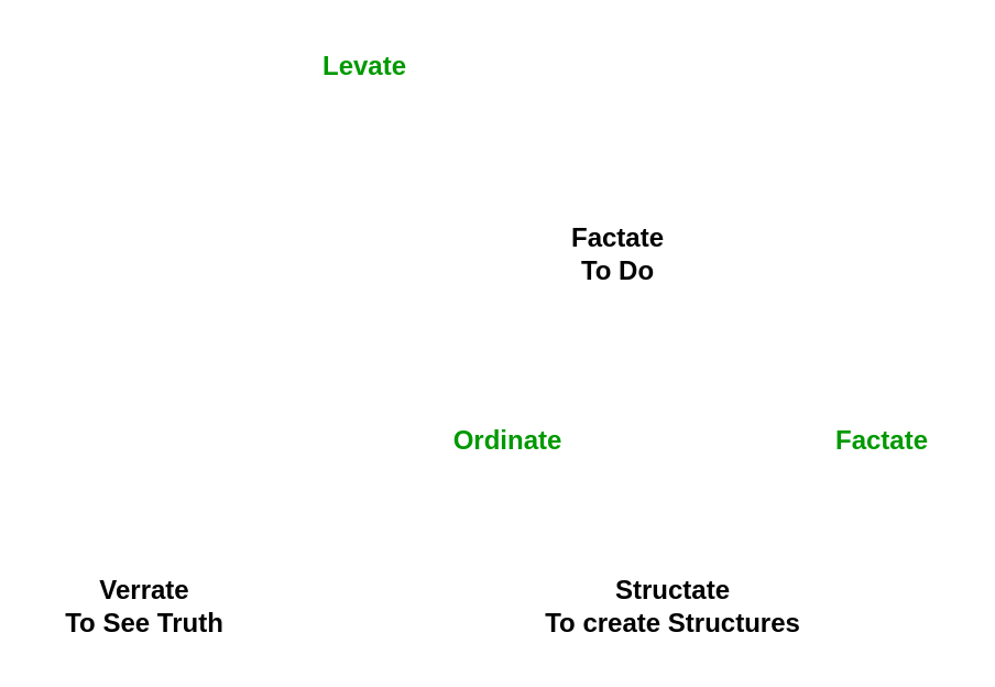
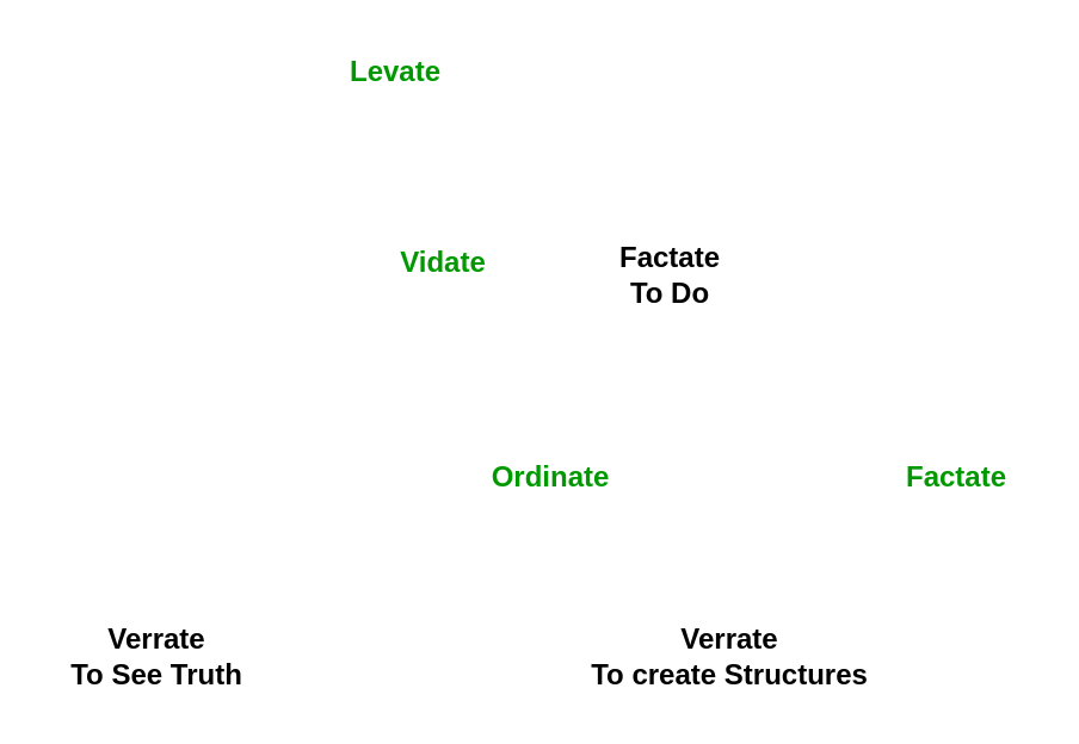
  <mxCell id="0" />
  <mxCell id="1" parent="0" />
  <mxCell id="2" value="Levate" style="text;html=1;align=center;verticalAlign=middle;resizable=0;points=[];autosize=1;fontStyle=1;fontColor=#009900;" vertex="1" parent="1"><mxGeometry x="140" y="20" width="50" height="20" as="geometry" /></mxCell>
+ <mxCell id="3" value="Vidate" style="text;html=1;align=center;verticalAlign=middle;resizable=0;points=[];autosize=1;fontStyle=1;fontColor=#009900;" vertex="1" parent="1"><mxGeometry x="160" y="100" width="50" height="20" as="geometry" /></mxCell>
  <mxCell id="4" value="Ordinate" style="text;html=1;align=center;verticalAlign=middle;resizable=0;points=[];autosize=1;fontStyle=1;fontColor=#009900;" vertex="1" parent="1"><mxGeometry x="200" y="190" width="60" height="20" as="geometry" /></mxCell>
  <mxCell id="5" value="Factate" style="text;html=1;align=center;verticalAlign=middle;resizable=0;points=[];autosize=1;fontStyle=1;fontColor=#009900;" vertex="1" parent="1"><mxGeometry x="370" y="190" width="60" height="20" as="geometry" /></mxCell>
  <mxCell id="6" value="Verrate&lt;br&gt;To See Truth" style="text;html=1;align=center;verticalAlign=middle;resizable=0;points=[];autosize=1;fontStyle=1" vertex="1" parent="1"><mxGeometry x="20" y="260" width="90" height="30" as="geometry" /></mxCell>
  <mxCell id="7" value="Factate&lt;br&gt;To Do" style="text;html=1;align=center;verticalAlign=middle;resizable=0;points=[];autosize=1;fontStyle=1" vertex="1" parent="1"><mxGeometry x="250" y="100" width="60" height="30" as="geometry" /></mxCell>
- <mxCell id="8" value="Structate&lt;br&gt;To create Structures" style="text;html=1;align=center;verticalAlign=middle;resizable=0;points=[];autosize=1;fontStyle=1" vertex="1" parent="1"><mxGeometry x="240" y="260" width="130" height="30" as="geometry" /></mxCell>
+ <mxCell id="8" value="Verrate&lt;br&gt;To create Structures" style="text;html=1;align=center;verticalAlign=middle;resizable=0;points=[];autosize=1;fontStyle=1" vertex="1" parent="1"><mxGeometry x="240" y="260" width="130" height="30" as="geometry" /></mxCell>
